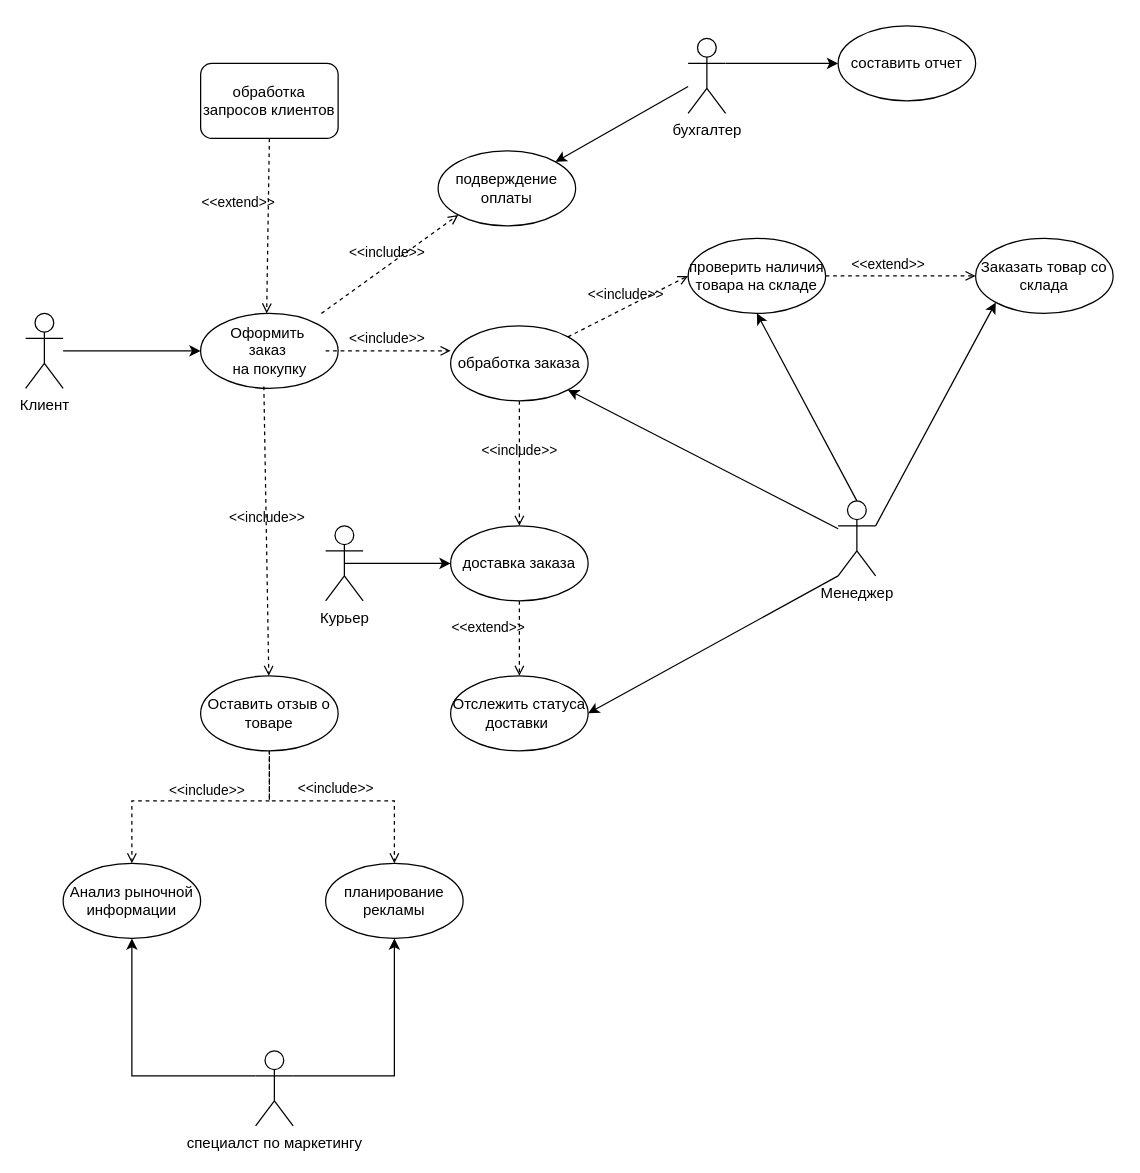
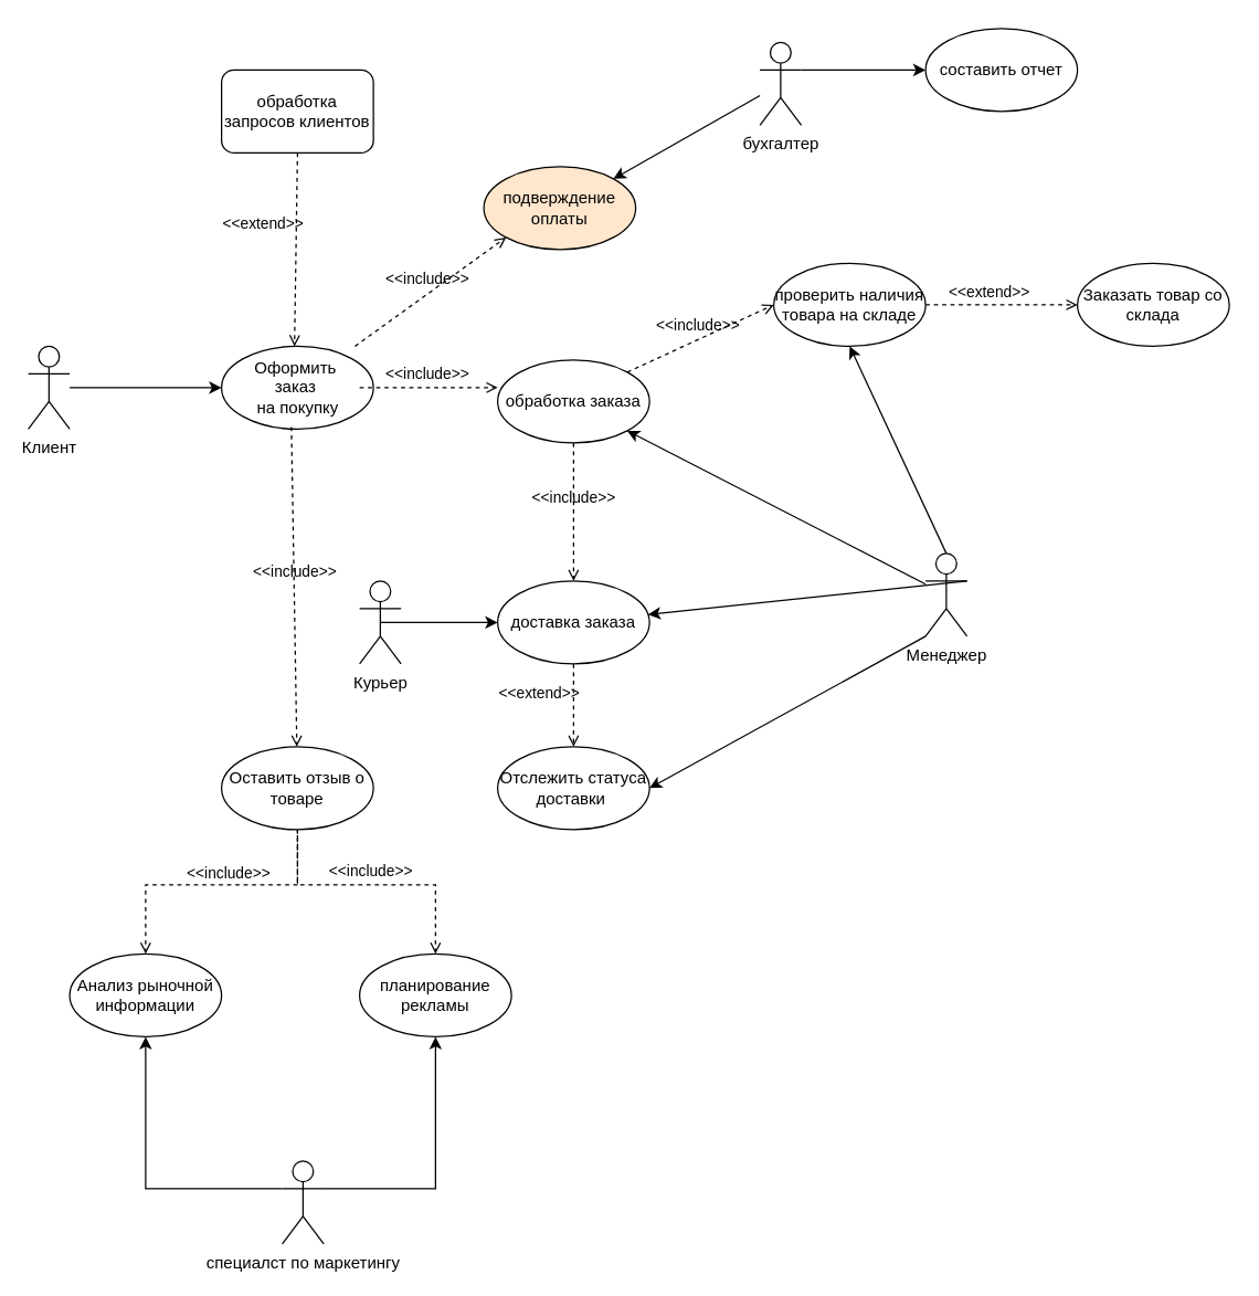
  <mxCell id="0" />
  <mxCell id="1" parent="0" />
  <mxCell id="2" value="Менеджер&lt;div&gt;&lt;br&gt;&lt;/div&gt;" style="shape=umlActor;verticalLabelPosition=bottom;verticalAlign=top;html=1;outlineConnect=0;" vertex="1" parent="1"><mxGeometry x="670" y="400" width="30" height="60" as="geometry" /></mxCell>
  <mxCell id="3" value="Курьер" style="shape=umlActor;verticalLabelPosition=bottom;verticalAlign=top;html=1;outlineConnect=0;" vertex="1" parent="1"><mxGeometry x="260" y="420" width="30" height="60" as="geometry" /></mxCell>
  <mxCell id="4" value="" style="ellipse;whiteSpace=wrap;html=1;" vertex="1" parent="1"><mxGeometry x="160" y="250" width="110" height="60" as="geometry" /></mxCell>
  <mxCell id="5" value="Заказать товар со склада" style="ellipse;whiteSpace=wrap;html=1;" vertex="1" parent="1"><mxGeometry x="780" y="190" width="110" height="60" as="geometry" /></mxCell>
- <mxCell id="6" value="подверждение оплаты" style="ellipse;whiteSpace=wrap;html=1;" vertex="1" parent="1"><mxGeometry x="350" y="120" width="110" height="60" as="geometry" /></mxCell>
+ <mxCell id="6" value="подверждение оплаты" style="ellipse;whiteSpace=wrap;html=1;fillColor=#ffe6cc;" vertex="1" parent="1"><mxGeometry x="350" y="120" width="110" height="60" as="geometry" /></mxCell>
  <mxCell id="7" value="Отслежить статуса доставки&amp;nbsp;" style="ellipse;whiteSpace=wrap;html=1;" vertex="1" parent="1"><mxGeometry x="360" y="540" width="110" height="60" as="geometry" /></mxCell>
  <mxCell id="8" value="Оформить&amp;nbsp;&lt;div&gt;заказ&amp;nbsp;&lt;/div&gt;&lt;div&gt;на покупку&lt;/div&gt;" style="text;html=1;align=center;verticalAlign=middle;resizable=0;points=[];autosize=1;strokeColor=none;fillColor=none;" vertex="1" parent="1"><mxGeometry x="170" y="250" width="90" height="60" as="geometry" /></mxCell>
  <mxCell id="9" value="&amp;lt;&amp;lt;include&amp;gt;&amp;gt;" style="html=1;verticalAlign=bottom;labelBackgroundColor=none;endArrow=open;endFill=0;dashed=1;rounded=0;entryX=0;entryY=1;entryDx=0;entryDy=0;" edge="1" parent="1" source="8" target="6"><mxGeometry x="-0.013" y="1" width="160" relative="1" as="geometry"><mxPoint x="550.001" y="694.932" as="sourcePoint" /><mxPoint x="432.211" y="610.005" as="targetPoint" /><mxPoint x="-1" as="offset" /></mxGeometry></mxCell>
  <mxCell id="10" value="&amp;lt;&amp;lt;extend&amp;gt;&amp;gt;" style="html=1;verticalAlign=bottom;labelBackgroundColor=none;endArrow=open;endFill=0;dashed=1;rounded=0;exitX=0.5;exitY=1;exitDx=0;exitDy=0;entryX=0.476;entryY=0.002;entryDx=0;entryDy=0;entryPerimeter=0;" edge="1" parent="1" source="29" target="8"><mxGeometry x="-0.138" y="-24" width="160" relative="1" as="geometry"><mxPoint x="120" y="228" as="sourcePoint" /><mxPoint x="222" y="140" as="targetPoint" /><mxPoint as="offset" /></mxGeometry></mxCell>
  <mxCell id="11" value="&lt;div&gt;Клиент&lt;/div&gt;&lt;div&gt;&lt;br&gt;&lt;/div&gt;" style="shape=umlActor;verticalLabelPosition=bottom;verticalAlign=top;html=1;outlineConnect=0;" vertex="1" parent="1"><mxGeometry x="20" y="250" width="30" height="60" as="geometry" /></mxCell>
  <mxCell id="12" value="" style="endArrow=classic;html=1;rounded=0;entryX=0;entryY=0.5;entryDx=0;entryDy=0;" edge="1" parent="1" source="11" target="4"><mxGeometry width="50" height="50" relative="1" as="geometry"><mxPoint x="230" y="280" as="sourcePoint" /><mxPoint x="280" y="230" as="targetPoint" /></mxGeometry></mxCell>
  <mxCell id="13" value="бухгалтер&lt;div&gt;&lt;br&gt;&lt;/div&gt;" style="shape=umlActor;verticalLabelPosition=bottom;verticalAlign=top;html=1;outlineConnect=0;" vertex="1" parent="1"><mxGeometry x="550" y="30" width="30" height="60" as="geometry" /></mxCell>
  <mxCell id="14" value="" style="endArrow=classic;html=1;rounded=0;entryX=1;entryY=0;entryDx=0;entryDy=0;" edge="1" parent="1" source="13" target="6"><mxGeometry width="50" height="50" relative="1" as="geometry"><mxPoint x="430" y="210" as="sourcePoint" /><mxPoint x="480" y="160" as="targetPoint" /></mxGeometry></mxCell>
  <mxCell id="15" value="составить отчет" style="ellipse;whiteSpace=wrap;html=1;" vertex="1" parent="1"><mxGeometry x="670" y="20" width="110" height="60" as="geometry" /></mxCell>
  <mxCell id="16" value="" style="endArrow=classic;html=1;rounded=0;exitX=1;exitY=0.333;exitDx=0;exitDy=0;exitPerimeter=0;entryX=0;entryY=0.5;entryDx=0;entryDy=0;" edge="1" parent="1" source="13" target="15"><mxGeometry width="50" height="50" relative="1" as="geometry"><mxPoint x="430" y="210" as="sourcePoint" /><mxPoint x="480" y="160" as="targetPoint" /></mxGeometry></mxCell>
  <mxCell id="17" value="обработка заказа" style="ellipse;whiteSpace=wrap;html=1;" vertex="1" parent="1"><mxGeometry x="360" y="260" width="110" height="60" as="geometry" /></mxCell>
  <mxCell id="18" value="&amp;lt;&amp;lt;include&amp;gt;&amp;gt;" style="html=1;verticalAlign=bottom;labelBackgroundColor=none;endArrow=open;endFill=0;dashed=1;rounded=0;entryX=0;entryY=0.333;entryDx=0;entryDy=0;entryPerimeter=0;" edge="1" parent="1" source="8" target="17"><mxGeometry x="-0.02" y="1" width="160" relative="1" as="geometry"><mxPoint x="280" y="290" as="sourcePoint" /><mxPoint x="370" y="290" as="targetPoint" /><mxPoint as="offset" /></mxGeometry></mxCell>
  <mxCell id="19" value="" style="endArrow=classic;html=1;rounded=0;entryX=1;entryY=1;entryDx=0;entryDy=0;" edge="1" parent="1" source="2" target="17"><mxGeometry width="50" height="50" relative="1" as="geometry"><mxPoint x="420" y="230" as="sourcePoint" /><mxPoint x="470" y="180" as="targetPoint" /></mxGeometry></mxCell>
  <mxCell id="20" value="&amp;lt;&amp;lt;include&amp;gt;&amp;gt;" style="html=1;verticalAlign=bottom;labelBackgroundColor=none;endArrow=open;endFill=0;dashed=1;rounded=0;exitX=0.5;exitY=1;exitDx=0;exitDy=0;entryX=0.5;entryY=0;entryDx=0;entryDy=0;" edge="1" parent="1" source="17" target="21"><mxGeometry x="-0.013" y="1" width="160" relative="1" as="geometry"><mxPoint x="261" y="320" as="sourcePoint" /><mxPoint x="470" y="590" as="targetPoint" /><mxPoint x="-1" as="offset" /></mxGeometry></mxCell>
  <mxCell id="21" value="доставка заказа" style="ellipse;whiteSpace=wrap;html=1;" vertex="1" parent="1"><mxGeometry x="360" y="420" width="110" height="60" as="geometry" /></mxCell>
  <mxCell id="22" value="" style="endArrow=classic;html=1;rounded=0;entryX=0;entryY=0.5;entryDx=0;entryDy=0;exitX=0.5;exitY=0.5;exitDx=0;exitDy=0;exitPerimeter=0;" edge="1" parent="1" source="3" target="21"><mxGeometry width="50" height="50" relative="1" as="geometry"><mxPoint x="590" y="515" as="sourcePoint" /><mxPoint x="480" y="550" as="targetPoint" /></mxGeometry></mxCell>
- <mxCell id="23" value="проверить наличия товара на складе" style="ellipse;whiteSpace=wrap;html=1;" vertex="1" parent="1"><mxGeometry x="550" y="190" width="110" height="60" as="geometry" /></mxCell>
+ <mxCell id="23" value="проверить наличия товара на складе" style="ellipse;whiteSpace=wrap;html=1;" vertex="1" parent="1"><mxGeometry x="560" y="190" width="110" height="60" as="geometry" /></mxCell>
  <mxCell id="24" value="&amp;lt;&amp;lt;include&amp;gt;&amp;gt;" style="html=1;verticalAlign=bottom;labelBackgroundColor=none;endArrow=open;endFill=0;dashed=1;rounded=0;exitX=1;exitY=0;exitDx=0;exitDy=0;entryX=0;entryY=0.5;entryDx=0;entryDy=0;" edge="1" parent="1" source="17" target="23"><mxGeometry x="-0.013" y="1" width="160" relative="1" as="geometry"><mxPoint x="425" y="330" as="sourcePoint" /><mxPoint x="425" y="430" as="targetPoint" /><mxPoint x="-1" as="offset" /></mxGeometry></mxCell>
  <mxCell id="25" value="&amp;lt;&amp;lt;extend&amp;gt;&amp;gt;" style="html=1;verticalAlign=bottom;labelBackgroundColor=none;endArrow=open;endFill=0;dashed=1;rounded=0;exitX=1;exitY=0.5;exitDx=0;exitDy=0;entryX=0;entryY=0.5;entryDx=0;entryDy=0;" edge="1" parent="1" source="23" target="5"><mxGeometry x="-0.167" width="160" relative="1" as="geometry"><mxPoint x="710" y="288" as="sourcePoint" /><mxPoint x="830" y="220" as="targetPoint" /><mxPoint as="offset" /></mxGeometry></mxCell>
- <mxCell id="26" value="" style="endArrow=classic;html=1;rounded=0;exitX=1;exitY=0.333;exitDx=0;exitDy=0;exitPerimeter=0;entryX=0;entryY=1;entryDx=0;entryDy=0;" edge="1" parent="1" source="2" target="5"><mxGeometry width="50" height="50" relative="1" as="geometry"><mxPoint x="650" y="170" as="sourcePoint" /><mxPoint x="700" y="120" as="targetPoint" /></mxGeometry></mxCell>
+ <mxCell id="26" value="" style="endArrow=classic;html=1;rounded=0;exitX=1;exitY=0.333;exitDx=0;exitDy=0;exitPerimeter=0;" edge="1" parent="1" source="2" target="21"><mxGeometry width="50" height="50" relative="1" as="geometry"><mxPoint x="650" y="170" as="sourcePoint" /><mxPoint x="700" y="120" as="targetPoint" /></mxGeometry></mxCell>
  <mxCell id="27" value="" style="endArrow=classic;html=1;rounded=0;exitX=0.5;exitY=0;exitDx=0;exitDy=0;exitPerimeter=0;entryX=0.5;entryY=1;entryDx=0;entryDy=0;" edge="1" parent="1" source="2" target="23"><mxGeometry width="50" height="50" relative="1" as="geometry"><mxPoint x="690" y="390" as="sourcePoint" /><mxPoint x="806" y="251" as="targetPoint" /></mxGeometry></mxCell>
  <mxCell id="28" value="&amp;lt;&amp;lt;extend&amp;gt;&amp;gt;" style="html=1;verticalAlign=bottom;labelBackgroundColor=none;endArrow=open;endFill=0;dashed=1;rounded=0;exitX=0.5;exitY=1;exitDx=0;exitDy=0;entryX=0.5;entryY=0;entryDx=0;entryDy=0;" edge="1" parent="1" source="21" target="7"><mxGeometry y="-25" width="160" relative="1" as="geometry"><mxPoint x="-6" y="878" as="sourcePoint" /><mxPoint x="96" y="790" as="targetPoint" /><mxPoint as="offset" /></mxGeometry></mxCell>
  <mxCell id="29" value="обработка запросов клиентов" style="whiteSpace=wrap;html=1;rounded=1;" vertex="1" parent="1"><mxGeometry x="160" y="50" width="110" height="60" as="geometry" /></mxCell>
  <mxCell id="30" value="" style="endArrow=classic;html=1;rounded=0;exitX=0;exitY=1;exitDx=0;exitDy=0;exitPerimeter=0;entryX=1;entryY=0.5;entryDx=0;entryDy=0;" edge="1" parent="1" source="2" target="7"><mxGeometry width="50" height="50" relative="1" as="geometry"><mxPoint x="520" y="570" as="sourcePoint" /><mxPoint x="570" y="520" as="targetPoint" /></mxGeometry></mxCell>
  <mxCell id="31" value="Оставить отзыв о товаре" style="ellipse;whiteSpace=wrap;html=1;" vertex="1" parent="1"><mxGeometry x="160" y="540" width="110" height="60" as="geometry" /></mxCell>
  <mxCell id="32" value="&amp;lt;&amp;lt;include&amp;gt;&amp;gt;" style="html=1;verticalAlign=bottom;labelBackgroundColor=none;endArrow=open;endFill=0;dashed=1;rounded=0;exitX=0.451;exitY=0.974;exitDx=0;exitDy=0;exitPerimeter=0;" edge="1" parent="1" source="8" target="31"><mxGeometry x="-0.013" y="1" width="160" relative="1" as="geometry"><mxPoint x="425" y="330" as="sourcePoint" /><mxPoint x="425" y="430" as="targetPoint" /><mxPoint x="-1" as="offset" /></mxGeometry></mxCell>
  <mxCell id="33" value="специалст по маркетингу&lt;div&gt;&lt;br&gt;&lt;/div&gt;" style="shape=umlActor;verticalLabelPosition=bottom;verticalAlign=top;html=1;outlineConnect=0;" vertex="1" parent="1"><mxGeometry x="204" y="840" width="30" height="60" as="geometry" /></mxCell>
  <mxCell id="34" value="Aнализ рыночной информации" style="ellipse;whiteSpace=wrap;html=1;" vertex="1" parent="1"><mxGeometry x="50" y="690" width="110" height="60" as="geometry" /></mxCell>
  <mxCell id="35" value="планирование рекламы" style="ellipse;whiteSpace=wrap;html=1;" vertex="1" parent="1"><mxGeometry x="260" y="690" width="110" height="60" as="geometry" /></mxCell>
  <mxCell id="36" value="&amp;lt;&amp;lt;include&amp;gt;&amp;gt;" style="html=1;verticalAlign=bottom;labelBackgroundColor=none;endArrow=open;endFill=0;dashed=1;rounded=0;exitX=0.5;exitY=1;exitDx=0;exitDy=0;entryX=0.5;entryY=0;entryDx=0;entryDy=0;" edge="1" parent="1" target="34"><mxGeometry x="-0.013" y="1" width="160" relative="1" as="geometry"><mxPoint x="215" y="620" as="sourcePoint" /><mxPoint x="105" y="670" as="targetPoint" /><mxPoint x="-1" as="offset" /><Array as="points"><mxPoint x="215" y="600" /><mxPoint x="215" y="640" /><mxPoint x="105" y="640" /></Array></mxGeometry></mxCell>
  <mxCell id="37" value="&amp;lt;&amp;lt;include&amp;gt;&amp;gt;" style="html=1;verticalAlign=bottom;labelBackgroundColor=none;endArrow=open;endFill=0;dashed=1;rounded=0;exitX=0.5;exitY=1;exitDx=0;exitDy=0;entryX=0.5;entryY=0;entryDx=0;entryDy=0;" edge="1" parent="1" source="31" target="35"><mxGeometry x="-0.013" y="1" width="160" relative="1" as="geometry"><mxPoint x="250" y="630" as="sourcePoint" /><mxPoint x="253" y="862" as="targetPoint" /><mxPoint x="-1" as="offset" /><Array as="points"><mxPoint x="215" y="640" /><mxPoint x="315" y="640" /></Array></mxGeometry></mxCell>
  <mxCell id="38" value="" style="endArrow=classic;html=1;rounded=0;exitX=0;exitY=0.333;exitDx=0;exitDy=0;exitPerimeter=0;entryX=0.5;entryY=1;entryDx=0;entryDy=0;" edge="1" parent="1" source="33" target="34"><mxGeometry width="50" height="50" relative="1" as="geometry"><mxPoint x="170" y="680" as="sourcePoint" /><mxPoint x="220" y="630" as="targetPoint" /><Array as="points"><mxPoint x="105" y="860" /></Array></mxGeometry></mxCell>
  <mxCell id="39" value="" style="endArrow=classic;html=1;rounded=0;exitX=1;exitY=0.333;exitDx=0;exitDy=0;exitPerimeter=0;entryX=0.5;entryY=1;entryDx=0;entryDy=0;" edge="1" parent="1" source="33" target="35"><mxGeometry width="50" height="50" relative="1" as="geometry"><mxPoint x="170" y="830" as="sourcePoint" /><mxPoint x="220" y="780" as="targetPoint" /><Array as="points"><mxPoint x="315" y="860" /></Array></mxGeometry></mxCell>
